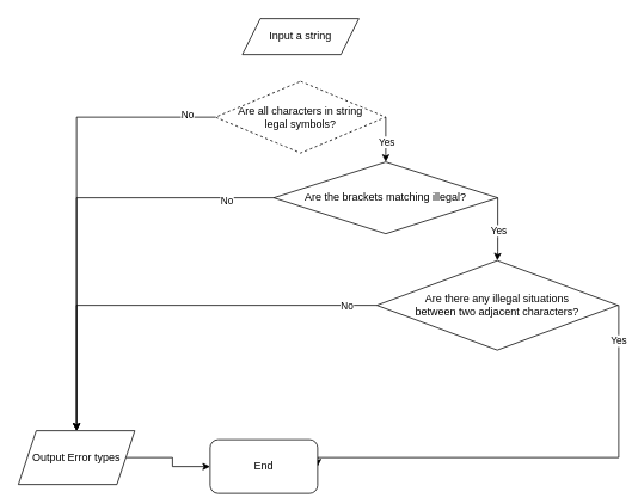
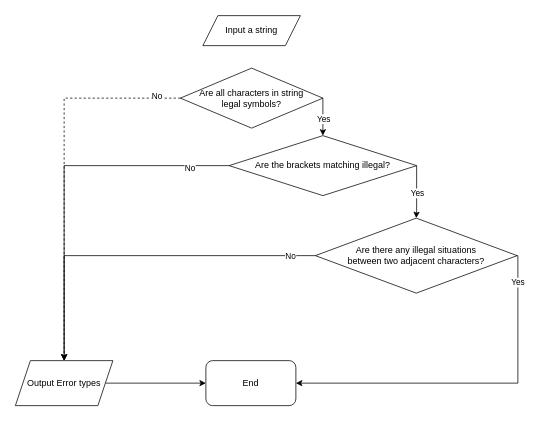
  <mxCell id="0" />
  <mxCell id="1" parent="0" />
  <mxCell id="2" value="Input a string" style="shape=parallelogram;perimeter=parallelogramPerimeter;whiteSpace=wrap;html=1;fixedSize=1;" vertex="1" parent="1"><mxGeometry x="270" y="20" width="130" height="40" as="geometry" /></mxCell>
- <mxCell id="3" style="edgeStyle=orthogonalEdgeStyle;rounded=0;orthogonalLoop=1;jettySize=auto;html=1;entryX=0.5;entryY=0;entryDx=0;entryDy=0;" edge="1" parent="1" source="5" target="20"><mxGeometry relative="1" as="geometry" /></mxCell>
+ <mxCell id="3" style="edgeStyle=orthogonalEdgeStyle;rounded=0;orthogonalLoop=1;jettySize=auto;html=1;entryX=0.5;entryY=0;entryDx=0;entryDy=0;dashed=1;" edge="1" parent="1" source="5" target="20"><mxGeometry relative="1" as="geometry" /></mxCell>
  <mxCell id="4" value="No" style="edgeLabel;html=1;align=center;verticalAlign=middle;resizable=0;points=[];" vertex="1" connectable="0" parent="3"><mxGeometry x="-0.875" y="-3" relative="1" as="geometry"><mxPoint as="offset" /></mxGeometry></mxCell>
- <mxCell id="5" value="Are all characters in string&lt;br&gt;legal symbols?" style="rhombus;whiteSpace=wrap;html=1;dashed=1;" vertex="1" parent="1"><mxGeometry x="240" y="90" width="190" height="80" as="geometry" /></mxCell>
+ <mxCell id="5" value="Are all characters in string&lt;br&gt;legal symbols?" style="rhombus;whiteSpace=wrap;html=1;" vertex="1" parent="1"><mxGeometry x="240" y="90" width="190" height="80" as="geometry" /></mxCell>
  <mxCell id="6" style="edgeStyle=orthogonalEdgeStyle;rounded=0;orthogonalLoop=1;jettySize=auto;html=1;entryX=0.5;entryY=0;entryDx=0;entryDy=0;exitX=1;exitY=0.5;exitDx=0;exitDy=0;" edge="1" parent="1" source="10" target="15"><mxGeometry relative="1" as="geometry"><Array as="points"><mxPoint x="555" y="280" /><mxPoint x="555" y="280" /></Array></mxGeometry></mxCell>
  <mxCell id="7" value="Yes" style="edgeLabel;html=1;align=center;verticalAlign=middle;resizable=0;points=[];" vertex="1" connectable="0" parent="6"><mxGeometry x="0.031" relative="1" as="geometry"><mxPoint as="offset" /></mxGeometry></mxCell>
  <mxCell id="8" style="edgeStyle=orthogonalEdgeStyle;rounded=0;orthogonalLoop=1;jettySize=auto;html=1;entryX=0.5;entryY=0;entryDx=0;entryDy=0;" edge="1" parent="1" source="10" target="20"><mxGeometry relative="1" as="geometry" /></mxCell>
  <mxCell id="9" value="No" style="edgeLabel;html=1;align=center;verticalAlign=middle;resizable=0;points=[];" vertex="1" connectable="0" parent="8"><mxGeometry x="-0.781" y="3" relative="1" as="geometry"><mxPoint as="offset" /></mxGeometry></mxCell>
  <mxCell id="10" value="Are the brackets matching illegal?" style="rhombus;whiteSpace=wrap;html=1;" vertex="1" parent="1"><mxGeometry x="305" y="180" width="250" height="80" as="geometry" /></mxCell>
  <mxCell id="11" style="edgeStyle=orthogonalEdgeStyle;rounded=0;orthogonalLoop=1;jettySize=auto;html=1;entryX=0.5;entryY=0;entryDx=0;entryDy=0;" edge="1" parent="1" source="15" target="20"><mxGeometry relative="1" as="geometry" /></mxCell>
  <mxCell id="12" value="No" style="edgeLabel;html=1;align=center;verticalAlign=middle;resizable=0;points=[];" vertex="1" connectable="0" parent="11"><mxGeometry x="-0.856" y="-1" relative="1" as="geometry"><mxPoint y="1" as="offset" /></mxGeometry></mxCell>
  <mxCell id="13" style="edgeStyle=orthogonalEdgeStyle;rounded=0;orthogonalLoop=1;jettySize=auto;html=1;entryX=1;entryY=0.5;entryDx=0;entryDy=0;" edge="1" parent="1" source="15" target="18"><mxGeometry relative="1" as="geometry"><Array as="points"><mxPoint x="690" y="340" /><mxPoint x="690" y="510" /></Array></mxGeometry></mxCell>
  <mxCell id="14" value="Yes" style="edgeLabel;html=1;align=center;verticalAlign=middle;resizable=0;points=[];" vertex="1" connectable="0" parent="13"><mxGeometry x="-0.847" y="-1" relative="1" as="geometry"><mxPoint as="offset" /></mxGeometry></mxCell>
  <mxCell id="15" value="Are there any illegal situations&lt;br&gt;between two adjacent characters?" style="rhombus;whiteSpace=wrap;html=1;" vertex="1" parent="1"><mxGeometry x="420" y="290" width="269" height="100" as="geometry" /></mxCell>
  <mxCell id="16" style="edgeStyle=orthogonalEdgeStyle;rounded=0;orthogonalLoop=1;jettySize=auto;html=1;entryX=0.5;entryY=0;entryDx=0;entryDy=0;exitX=1;exitY=0.5;exitDx=0;exitDy=0;" edge="1" parent="1" source="5" target="10"><mxGeometry relative="1" as="geometry"><Array as="points"><mxPoint x="430" y="160" /><mxPoint x="430" y="160" /></Array></mxGeometry></mxCell>
  <mxCell id="17" value="Yes" style="edgeLabel;html=1;align=center;verticalAlign=middle;resizable=0;points=[];" vertex="1" connectable="0" parent="16"><mxGeometry x="0.093" relative="1" as="geometry"><mxPoint as="offset" /></mxGeometry></mxCell>
- <mxCell id="18" value="End" style="rounded=1;whiteSpace=wrap;html=1;" vertex="1" parent="1"><mxGeometry x="234" y="490" width="120" height="60" as="geometry" /></mxCell>
+ <mxCell id="18" value="End" style="rounded=1;whiteSpace=wrap;html=1;" vertex="1" parent="1"><mxGeometry x="274" y="480" width="120" height="60" as="geometry" /></mxCell>
  <mxCell id="19" style="edgeStyle=orthogonalEdgeStyle;rounded=0;orthogonalLoop=1;jettySize=auto;html=1;entryX=0;entryY=0.5;entryDx=0;entryDy=0;" edge="1" parent="1" source="20" target="18"><mxGeometry relative="1" as="geometry" /></mxCell>
  <mxCell id="20" value="Output Error types" style="shape=parallelogram;perimeter=parallelogramPerimeter;whiteSpace=wrap;html=1;fixedSize=1;" vertex="1" parent="1"><mxGeometry x="20" y="480" width="130" height="60" as="geometry" /></mxCell>
